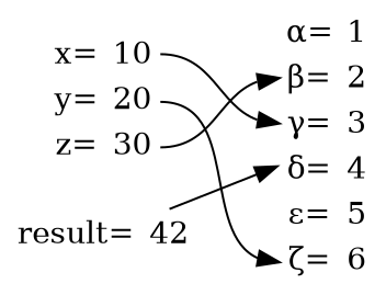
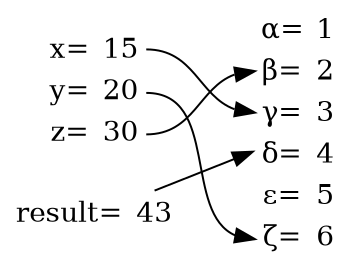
  digraph {
    rankdir=LR
    node [shape=plain]
-   n1 [label=< <table border="0">   <tr><td>x=</td><td port="1">10</td></tr>   <tr><td>y=</td><td port="2">20</td></tr>   <tr><td>z=</td><td port="3">30</td></tr> </table>>]
+   n1 [label=< <table border="0">   <tr><td>x=</td><td port="1">15</td></tr>   <tr><td>y=</td><td port="2">20</td></tr>   <tr><td>z=</td><td port="3">30</td></tr> </table>>]
    n2 [label=< <table border="0">   <tr><td port="1">&alpha;=</td><td>1</td></tr>   <tr><td port="2">&beta;=</td><td>2</td></tr>   <tr><td port="3">&gamma;=</td><td>3</td></tr>   <tr><td port="4">&delta;=</td><td>4</td></tr>   <tr><td port="5">&epsilon;=</td><td>5</td></tr>   <tr><td port="6">&zeta;=</td><td>6</td></tr> </table>>]
-   n3 [label=< <table border="0">   <tr><td>result=</td><td>42</td></tr> </table>>]
+   n3 [label=< <table border="0">   <tr><td>result=</td><td>43</td></tr> </table>>]
    n1 -> n2 [headport=3 tailport=1]
    n1 -> n2 [headport=6 tailport=2]
    n1 -> n2 [headport=2 tailport=3]
    n3 -> n2
  }
